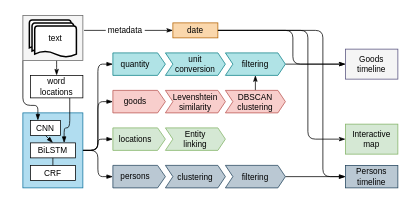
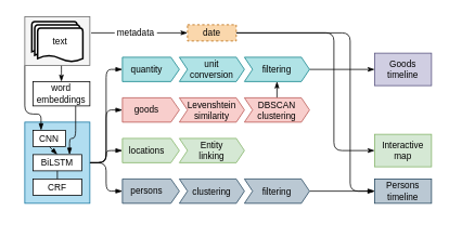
  <mxCell id="0" />
  <mxCell id="1" parent="0" />
  <mxCell id="2" style="edgeStyle=orthogonalEdgeStyle;rounded=1;orthogonalLoop=1;jettySize=auto;html=1;entryX=0;entryY=0.5;entryDx=0;entryDy=0;endArrow=blockThin;endFill=1;fontSize=11;exitX=1;exitY=0.5;exitDx=0;exitDy=0;jumpStyle=arc;" edge="1" parent="1" source="10" target="17"><mxGeometry relative="1" as="geometry"><Array as="points"><mxPoint x="430" y="40" /><mxPoint x="430" y="235" /></Array></mxGeometry></mxCell>
  <mxCell id="3" style="edgeStyle=elbowEdgeStyle;rounded=1;orthogonalLoop=1;jettySize=auto;html=1;exitX=0.5;exitY=0;exitDx=0;exitDy=0;entryX=0.5;entryY=0;entryDx=0;entryDy=0;endArrow=blockThin;endFill=1;fontSize=11;" edge="1" parent="1" source="6" target="36"><mxGeometry relative="1" as="geometry"><mxPoint x="150" y="90" as="targetPoint" /><Array as="points"><mxPoint x="130" y="170" /></Array></mxGeometry></mxCell>
  <mxCell id="4" style="edgeStyle=elbowEdgeStyle;rounded=1;orthogonalLoop=1;jettySize=auto;html=1;entryX=0.5;entryY=0;entryDx=0;entryDy=0;endArrow=blockThin;endFill=1;fontSize=11;exitX=0.5;exitY=0;exitDx=0;exitDy=0;" edge="1" parent="1" source="6" target="38"><mxGeometry relative="1" as="geometry"><mxPoint x="150" y="185" as="targetPoint" /><Array as="points"><mxPoint x="130" y="190" /></Array></mxGeometry></mxCell>
  <mxCell id="5" style="edgeStyle=elbowEdgeStyle;rounded=1;orthogonalLoop=1;jettySize=auto;html=1;entryX=0.5;entryY=0;entryDx=0;entryDy=0;endArrow=blockThin;endFill=1;fontSize=11;exitX=0.5;exitY=0;exitDx=0;exitDy=0;" edge="1" parent="1" source="6" target="37"><mxGeometry relative="1" as="geometry"><mxPoint x="150" y="135" as="targetPoint" /><Array as="points"><mxPoint x="130" y="170" /></Array></mxGeometry></mxCell>
  <mxCell id="6" value="" style="rounded=0;whiteSpace=wrap;html=1;fillColor=#b1ddf0;strokeColor=#10739e;strokeWidth=1;rotation=90;fontSize=11;" vertex="1" parent="1"><mxGeometry x="20" y="160" width="100" height="80" as="geometry" /></mxCell>
  <mxCell id="7" style="edgeStyle=elbowEdgeStyle;rounded=1;orthogonalLoop=1;jettySize=auto;html=1;exitX=0.75;exitY=1;exitDx=0;exitDy=0;entryX=0.75;entryY=0;entryDx=0;entryDy=0;endArrow=blockThin;endFill=1;fontSize=11;elbow=vertical;" edge="1" parent="1" source="8" target="20"><mxGeometry relative="1" as="geometry"><Array as="points"><mxPoint x="110" y="170" /></Array></mxGeometry></mxCell>
- <mxCell id="8" value="word&lt;br style=&quot;font-size: 11px&quot;&gt;locations" style="rounded=0;whiteSpace=wrap;html=1;fontSize=11;" vertex="1" parent="1"><mxGeometry x="40" y="100" width="70" height="30" as="geometry" /></mxCell>
- <mxCell id="9" value="Goods timeline" style="rounded=0;whiteSpace=wrap;html=1;strokeWidth=1;fillColor=#f5f5f5;fontSize=11;strokeColor=#56517e;" vertex="1" parent="1"><mxGeometry x="460" y="65" width="70" height="40" as="geometry" /></mxCell>
- <mxCell id="10" value="date" style="rounded=0;whiteSpace=wrap;html=1;strokeWidth=1;fillColor=#fad7ac;fontSize=11;strokeColor=#b46504;" vertex="1" parent="1"><mxGeometry x="230" y="30" width="60" height="20" as="geometry" /></mxCell>
- <mxCell id="11" value="" style="edgeStyle=orthogonalEdgeStyle;rounded=1;orthogonalLoop=1;jettySize=auto;html=1;endArrow=classicThin;endFill=1;fontSize=11;entryX=0;entryY=0.5;entryDx=0;entryDy=0;exitX=1;exitY=0.5;exitDx=0;exitDy=0;" edge="1" parent="1" source="10" target="9"><mxGeometry relative="1" as="geometry"><mxPoint x="340" y="30" as="sourcePoint" /><mxPoint x="440" y="30" as="targetPoint" /><Array as="points"><mxPoint x="390" y="40" /><mxPoint x="390" y="85" /></Array></mxGeometry></mxCell>
+ <mxCell id="8" value="word&lt;br style=&quot;font-size: 11px&quot;&gt;embeddings" style="rounded=0;whiteSpace=wrap;html=1;fontSize=11;" vertex="1" parent="1"><mxGeometry x="40" y="100" width="70" height="30" as="geometry" /></mxCell>
+ <mxCell id="9" value="Goods timeline" style="rounded=0;whiteSpace=wrap;html=1;strokeWidth=1;fillColor=#d0cee2;fontSize=11;strokeColor=#56517e;" vertex="1" parent="1"><mxGeometry x="460" y="65" width="70" height="40" as="geometry" /></mxCell>
+ <mxCell id="10" value="date" style="rounded=0;whiteSpace=wrap;html=1;strokeWidth=1;fillColor=#fad7ac;fontSize=11;strokeColor=#b46504;dashed=1;" vertex="1" parent="1"><mxGeometry x="230" y="30" width="60" height="20" as="geometry" /></mxCell>
  <mxCell id="12" style="edgeStyle=orthogonalEdgeStyle;rounded=1;orthogonalLoop=1;jettySize=auto;html=1;entryX=0;entryY=0.5;entryDx=0;entryDy=0;endArrow=classicThin;endFill=1;fontSize=11;exitX=1;exitY=0.5;exitDx=0;exitDy=0;jumpStyle=none;" edge="1" parent="1" source="10" target="16"><mxGeometry relative="1" as="geometry"><mxPoint x="340" y="30" as="sourcePoint" /><Array as="points"><mxPoint x="410" y="40" /><mxPoint x="410" y="185" /></Array></mxGeometry></mxCell>
  <mxCell id="13" style="edgeStyle=elbowEdgeStyle;rounded=1;orthogonalLoop=1;jettySize=auto;html=1;entryX=0.5;entryY=0;entryDx=0;entryDy=0;endArrow=classicThin;endFill=1;fontSize=11;" edge="1" parent="1" source="34" target="8"><mxGeometry relative="1" as="geometry" /></mxCell>
  <mxCell id="14" style="edgeStyle=orthogonalEdgeStyle;rounded=1;orthogonalLoop=1;jettySize=auto;html=1;exitX=1.02;exitY=0.347;exitDx=0;exitDy=0;endArrow=classicThin;endFill=1;fontSize=11;entryX=0;entryY=0.5;entryDx=0;entryDy=0;exitPerimeter=0;" edge="1" parent="1" source="34" target="10"><mxGeometry relative="1" as="geometry"><mxPoint x="240" y="35" as="targetPoint" /><Array as="points"><mxPoint x="230" y="41" /></Array></mxGeometry></mxCell>
  <mxCell id="15" value="&amp;nbsp;metadata&amp;nbsp;" style="text;html=1;align=center;verticalAlign=middle;resizable=0;points=[];labelBackgroundColor=#ffffff;fontSize=11;" vertex="1" connectable="0" parent="14"><mxGeometry x="0.016" y="3" relative="1" as="geometry"><mxPoint x="-5.81" y="2.6" as="offset" /></mxGeometry></mxCell>
  <mxCell id="16" value="Interactive map" style="rounded=0;whiteSpace=wrap;html=1;strokeWidth=1;fillColor=#d5e8d4;fontSize=11;strokeColor=#82b366;" vertex="1" parent="1"><mxGeometry x="460" y="165" width="70" height="40" as="geometry" /></mxCell>
  <mxCell id="17" value="Persons&lt;br&gt;timeline" style="rounded=0;whiteSpace=wrap;html=1;strokeWidth=1;fillColor=#bac8d3;fontSize=11;strokeColor=#23445d;" vertex="1" parent="1"><mxGeometry x="460" y="220" width="70" height="30" as="geometry" /></mxCell>
  <mxCell id="18" style="rounded=1;orthogonalLoop=1;jettySize=auto;html=1;exitX=0.5;exitY=1;exitDx=0;exitDy=0;entryX=0.5;entryY=0;entryDx=0;entryDy=0;endArrow=blockThin;endFill=1;fontSize=11;" edge="1" parent="1" source="19" target="20"><mxGeometry relative="1" as="geometry" /></mxCell>
  <mxCell id="19" value="CNN" style="rounded=0;whiteSpace=wrap;html=1;rotation=0;fontSize=11;" vertex="1" parent="1"><mxGeometry x="40" y="160" width="40" height="20" as="geometry" /></mxCell>
  <mxCell id="20" value="BiLSTM" style="rounded=0;whiteSpace=wrap;html=1;rotation=0;fontSize=11;" vertex="1" parent="1"><mxGeometry x="40" y="190" width="60" height="20" as="geometry" /></mxCell>
  <mxCell id="21" value="CRF" style="rounded=0;whiteSpace=wrap;html=1;rotation=0;fontSize=11;" vertex="1" parent="1"><mxGeometry x="40" y="220" width="60" height="20" as="geometry" /></mxCell>
  <mxCell id="22" value="" style="edgeStyle=none;rounded=0;orthogonalLoop=1;jettySize=auto;html=1;endArrow=none;endFill=0;fontSize=11;" edge="1" parent="1" source="20" target="21"><mxGeometry relative="1" as="geometry" /></mxCell>
  <mxCell id="23" style="edgeStyle=orthogonalEdgeStyle;rounded=1;orthogonalLoop=1;jettySize=auto;html=1;entryX=0.25;entryY=0;entryDx=0;entryDy=0;endArrow=blockThin;endFill=1;fontSize=11;exitX=0;exitY=1;exitDx=0;exitDy=0;" edge="1" parent="1" source="34" target="19"><mxGeometry relative="1" as="geometry"><Array as="points"><mxPoint x="30" y="140" /><mxPoint x="50" y="140" /></Array></mxGeometry></mxCell>
  <mxCell id="24" value="Levenshtein &#10;similarity" style="shape=step;perimeter=stepPerimeter;fixedSize=1;points=[];fontSize=11;size=10;fillColor=#f8cecc;strokeColor=#b85450;" vertex="1" parent="1"><mxGeometry x="220" y="120" width="80" height="30" as="geometry" /></mxCell>
  <mxCell id="25" style="edgeStyle=elbowEdgeStyle;jumpStyle=arc;orthogonalLoop=1;jettySize=auto;elbow=vertical;html=1;entryX=0.5;entryY=1;entryDx=0;entryDy=0;entryPerimeter=0;endArrow=classicThin;endFill=1;fontSize=11;" edge="1" parent="1" source="26" target="33"><mxGeometry relative="1" as="geometry" /></mxCell>
  <mxCell id="26" value="DBSCAN &#10;clustering" style="shape=step;perimeter=stepPerimeter;fixedSize=1;points=[];fontSize=11;size=10;fillColor=#f8cecc;strokeColor=#b85450;" vertex="1" parent="1"><mxGeometry x="300" y="120" width="80" height="30" as="geometry" /></mxCell>
  <mxCell id="27" value="Entity&#10;linking" style="shape=step;perimeter=stepPerimeter;fixedSize=1;points=[];fontSize=11;size=10;fillColor=#d5e8d4;strokeColor=#82b366;" vertex="1" parent="1"><mxGeometry x="220" y="170" width="80" height="30" as="geometry" /></mxCell>
  <mxCell id="28" value="clustering" style="shape=step;perimeter=stepPerimeter;fixedSize=1;points=[];fontSize=11;size=10;fillColor=#bac8d3;strokeColor=#23445d;" vertex="1" parent="1"><mxGeometry x="220" y="220" width="80" height="30" as="geometry" /></mxCell>
  <mxCell id="29" style="edgeStyle=orthogonalEdgeStyle;rounded=1;orthogonalLoop=1;jettySize=auto;html=1;entryX=0;entryY=0.5;entryDx=0;entryDy=0;endArrow=classicThin;endFill=1;fontSize=11;" edge="1" parent="1" source="30" target="17"><mxGeometry relative="1" as="geometry" /></mxCell>
  <mxCell id="30" value="filtering" style="shape=step;perimeter=stepPerimeter;fixedSize=1;points=[];fontSize=11;size=10;fillColor=#bac8d3;strokeColor=#23445d;" vertex="1" parent="1"><mxGeometry x="300" y="220" width="80" height="30" as="geometry" /></mxCell>
  <mxCell id="31" value="unit &#10;conversion" style="shape=step;perimeter=stepPerimeter;fixedSize=1;points=[];fontSize=11;size=10;fillColor=#b0e3e6;strokeColor=#0e8088;" vertex="1" parent="1"><mxGeometry x="220" y="70" width="80" height="30" as="geometry" /></mxCell>
  <mxCell id="32" value="" style="edgeStyle=orthogonalEdgeStyle;rounded=1;orthogonalLoop=1;jettySize=auto;html=1;endArrow=classicThin;endFill=1;fontSize=11;entryX=0;entryY=0.5;entryDx=0;entryDy=0;" edge="1" parent="1" source="33" target="9"><mxGeometry relative="1" as="geometry"><mxPoint x="450" y="80" as="targetPoint" /></mxGeometry></mxCell>
  <mxCell id="33" value="filtering" style="shape=step;perimeter=stepPerimeter;fixedSize=1;points=[];fontSize=11;size=10;fillColor=#b0e3e6;strokeColor=#0e8088;" vertex="1" parent="1"><mxGeometry x="300" y="70" width="80" height="30" as="geometry" /></mxCell>
  <mxCell id="34" value="" style="rounded=0;whiteSpace=wrap;html=1;strokeWidth=1;fillColor=#f5f5f5;strokeColor=#666666;fontColor=#333333;fontSize=11;" vertex="1" parent="1"><mxGeometry x="30" y="20" width="80" height="60" as="geometry" /></mxCell>
  <mxCell id="35" value="&amp;nbsp; text" style="strokeWidth=2;html=1;shape=mxgraph.flowchart.multi-document;whiteSpace=wrap;fillColor=#ffffff;fontSize=11;flipV=0;flipH=1;" vertex="1" parent="1"><mxGeometry x="38.63" y="26" width="62.73" height="50" as="geometry" /></mxCell>
  <mxCell id="36" value="" style="shape=offPageConnector;whiteSpace=wrap;html=1;strokeWidth=1;fillColor=#b0e3e6;fontSize=11;rotation=-90;size=0.148;horizontal=1;verticalAlign=middle;strokeColor=#0e8088;" vertex="1" parent="1"><mxGeometry x="170" y="50" width="30" height="70" as="geometry" /></mxCell>
  <mxCell id="37" value="" style="shape=offPageConnector;whiteSpace=wrap;html=1;strokeWidth=1;fillColor=#f8cecc;fontSize=11;rotation=-90;size=0.148;horizontal=1;verticalAlign=middle;strokeColor=#b85450;" vertex="1" parent="1"><mxGeometry x="170" y="100" width="30" height="70" as="geometry" /></mxCell>
  <mxCell id="38" value="" style="shape=offPageConnector;whiteSpace=wrap;html=1;strokeWidth=1;fillColor=#d5e8d4;fontSize=11;rotation=-90;size=0.148;horizontal=1;verticalAlign=middle;strokeColor=#82b366;" vertex="1" parent="1"><mxGeometry x="170" y="150" width="30" height="70" as="geometry" /></mxCell>
  <mxCell id="39" value="" style="shape=offPageConnector;whiteSpace=wrap;html=1;strokeWidth=1;fillColor=#bac8d3;fontSize=11;rotation=-90;size=0.148;horizontal=1;verticalAlign=middle;strokeColor=#23445d;" vertex="1" parent="1"><mxGeometry x="170" y="200" width="30" height="70" as="geometry" /></mxCell>
  <mxCell id="40" value="quantity" style="text;html=1;fillColor=none;align=center;verticalAlign=middle;whiteSpace=wrap;rounded=0;fontSize=11;" vertex="1" parent="1"><mxGeometry x="150" y="70" width="60" height="30" as="geometry" /></mxCell>
  <mxCell id="41" value="goods" style="text;html=1;fillColor=none;align=center;verticalAlign=middle;whiteSpace=wrap;rounded=0;fontSize=11;" vertex="1" parent="1"><mxGeometry x="150" y="120" width="60" height="30" as="geometry" /></mxCell>
  <mxCell id="42" value="locations" style="text;html=1;fillColor=none;align=center;verticalAlign=middle;whiteSpace=wrap;rounded=0;fontSize=11;" vertex="1" parent="1"><mxGeometry x="150" y="170" width="60" height="30" as="geometry" /></mxCell>
  <mxCell id="43" value="persons" style="text;html=1;fillColor=none;align=center;verticalAlign=middle;whiteSpace=wrap;rounded=0;fontSize=11;" vertex="1" parent="1"><mxGeometry x="150" y="220" width="60" height="30" as="geometry" /></mxCell>
  <mxCell id="44" style="edgeStyle=elbowEdgeStyle;rounded=1;orthogonalLoop=1;jettySize=auto;html=1;endArrow=blockThin;endFill=1;fontSize=11;exitX=0.5;exitY=0;exitDx=0;exitDy=0;entryX=0;entryY=0.5;entryDx=0;entryDy=0;" edge="1" parent="1" source="6" target="43"><mxGeometry relative="1" as="geometry"><mxPoint x="110" y="200" as="sourcePoint" /><mxPoint x="140" y="216" as="targetPoint" /><Array as="points"><mxPoint x="130" y="220" /></Array></mxGeometry></mxCell>
